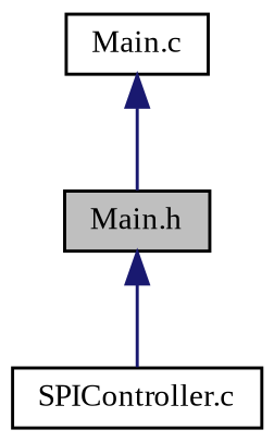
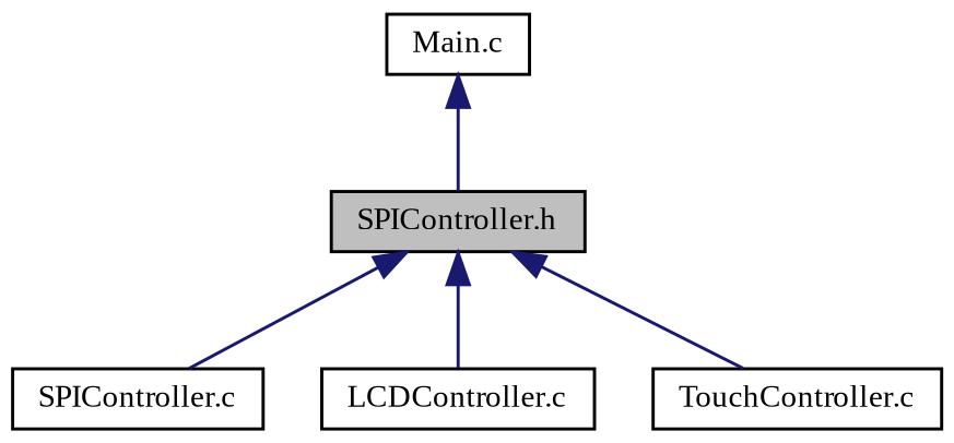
  digraph {
    node [color=black fillcolor=white fontname=TimesNewRoman fontsize=10 shape=record style=filled]
    edge [color=midnightblue dir=back fontname=TimesNewRoman fontsize=10 labelfontname=TimesNewRoman labelfontsize=10 style=solid]
-   n1 [fillcolor=grey75 fontcolor=black height=0.2 label="Main.h" width=0.4]
+   n1 [fillcolor=grey75 fontcolor=black height=0.2 label="SPIController.h" width=0.4]
    n2 [height=0.2 label="SPIController.c" width=0.4]
+   n3 [height=0.2 label="LCDController.c" width=0.4]
+   n4 [height=0.2 label="TouchController.c" width=0.4]
    n5 [height=0.2 label="Main.c" width=0.4]
    n1 -> n2
+   n1 -> n3
+   n1 -> n4
    n5 -> n1
  }
